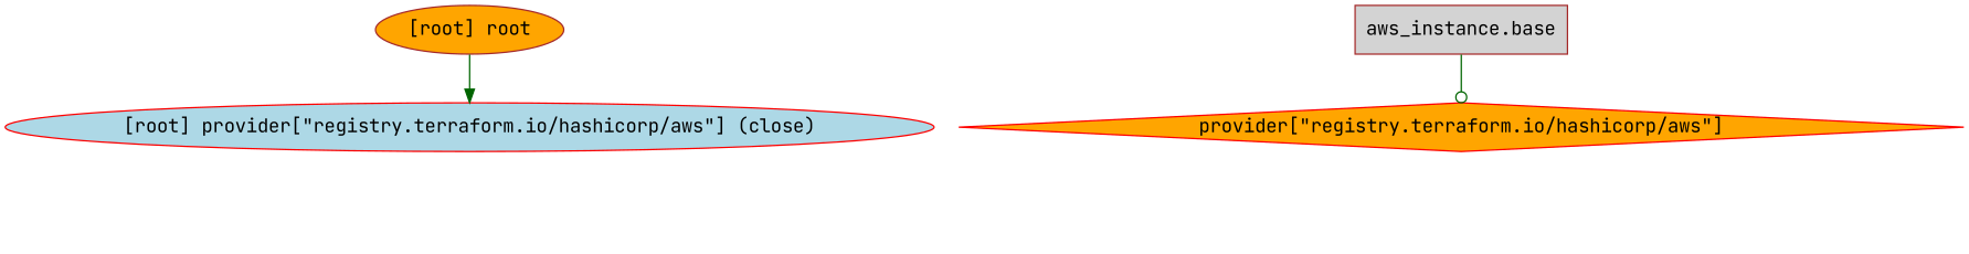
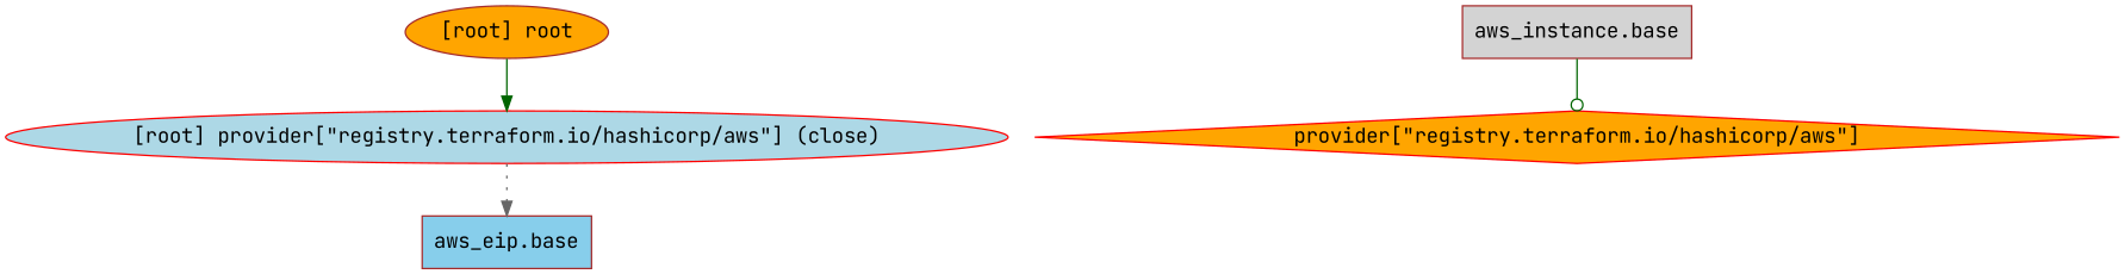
  digraph {
    compound=true
    fontname="JetBrains Mono"
    newrank=true
    node [color=brown fillcolor=orange fontname="JetBrains Mono" style=filled]
    edge [arrowhead=normal color=darkgreen fontname="JetBrains Mono" style=solid]
+   n1 [fillcolor=skyblue label="aws_eip.base" shape=box]
    n2 [fillcolor=lightgrey label="aws_instance.base" shape=box]
    n3 [color=red label="provider[\"registry.terraform.io/hashicorp/aws\"]" shape=diamond]
    "[root] provider[\"registry.terraform.io/hashicorp/aws\"] (close)" [color=red fillcolor=lightblue]
    "[root] root"
    subgraph sub_1 {
+     n1
      n2
      n3
      "[root] provider[\"registry.terraform.io/hashicorp/aws\"] (close)"
      "[root] root"
    }
    n2 -> n3 [arrowhead=odot]
+   "[root] provider[\"registry.terraform.io/hashicorp/aws\"] (close)" -> n1 [color=gray40 style=dotted]
    "[root] root" -> "[root] provider[\"registry.terraform.io/hashicorp/aws\"] (close)"
  }
